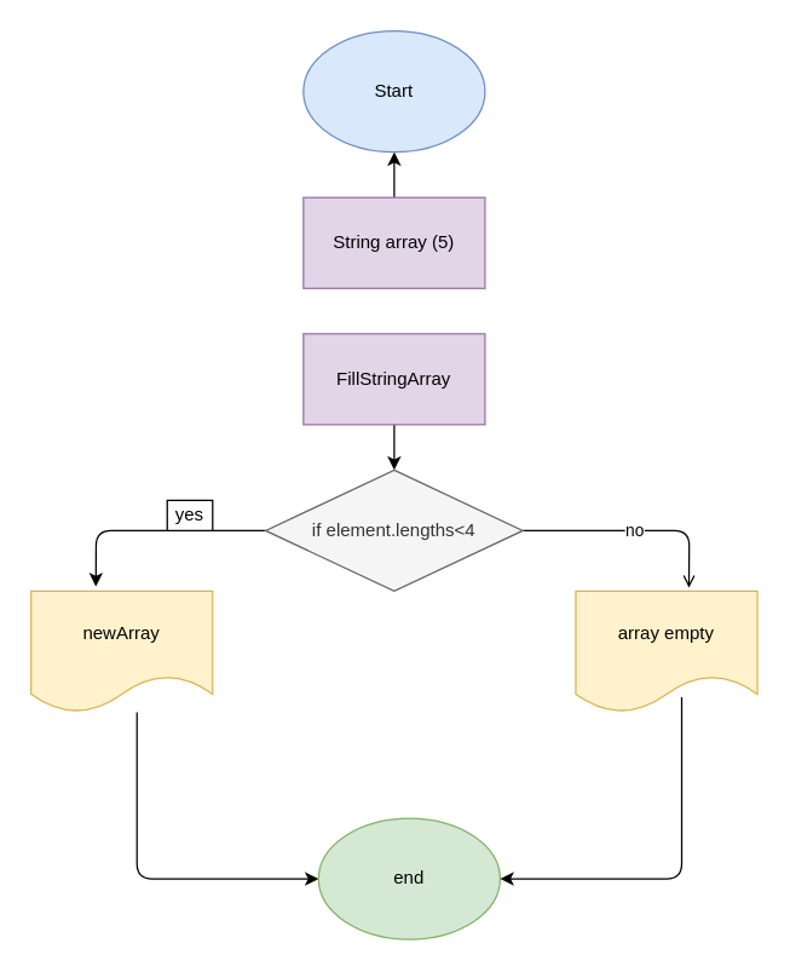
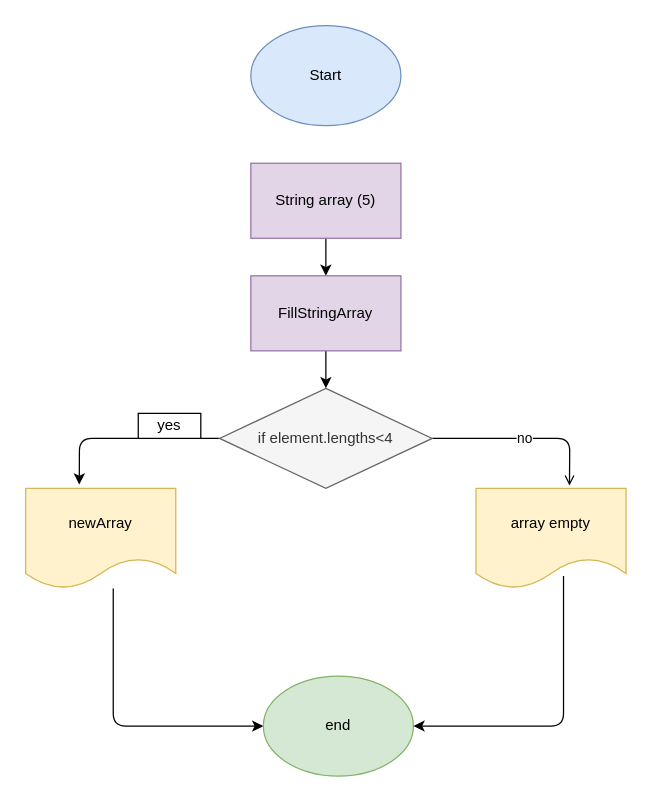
  <mxCell id="0" />
  <mxCell id="1" parent="0" />
  <mxCell id="2" value="Start" style="ellipse;whiteSpace=wrap;html=1;fillColor=#dae8fc;strokeColor=#6c8ebf;" vertex="1" parent="1"><mxGeometry x="200" y="20" width="120" height="80" as="geometry" /></mxCell>
- <mxCell id="3" value="" style="edgeStyle=none;html=1;" edge="1" parent="1" source="4" target="2"><mxGeometry relative="1" as="geometry" /></mxCell>
+ <mxCell id="3" value="" style="edgeStyle=none;html=1;" edge="1" parent="1" source="4" target="6"><mxGeometry relative="1" as="geometry" /></mxCell>
  <mxCell id="4" value="String array (5)" style="rounded=0;whiteSpace=wrap;html=1;fillColor=#e1d5e7;strokeColor=#9673a6;" vertex="1" parent="1"><mxGeometry x="200" y="130" width="120" height="60" as="geometry" /></mxCell>
  <mxCell id="5" value="" style="edgeStyle=none;html=1;" edge="1" parent="1" source="6"><mxGeometry relative="1" as="geometry"><mxPoint x="260" y="310" as="targetPoint" /></mxGeometry></mxCell>
  <mxCell id="6" value="FillStringArray" style="rounded=0;whiteSpace=wrap;html=1;fillColor=#e1d5e7;strokeColor=#9673a6;" vertex="1" parent="1"><mxGeometry x="200" y="220" width="120" height="60" as="geometry" /></mxCell>
  <mxCell id="7" style="edgeStyle=none;html=1;entryX=0.357;entryY=-0.038;entryDx=0;entryDy=0;entryPerimeter=0;" edge="1" parent="1" source="9" target="11"><mxGeometry relative="1" as="geometry"><Array as="points"><mxPoint x="63" y="350" /></Array></mxGeometry></mxCell>
  <mxCell id="8" value="no" style="edgeStyle=none;html=1;entryX=0.623;entryY=-0.028;entryDx=0;entryDy=0;entryPerimeter=0;endArrow=open;" edge="1" parent="1" source="9" target="15"><mxGeometry relative="1" as="geometry"><Array as="points"><mxPoint x="455" y="350" /></Array></mxGeometry></mxCell>
  <mxCell id="9" value="if element.lengths&amp;lt;4" style="rhombus;whiteSpace=wrap;html=1;fillColor=#f5f5f5;fontColor=#333333;strokeColor=#666666;" vertex="1" parent="1"><mxGeometry x="175" y="310" width="170" height="80" as="geometry" /></mxCell>
  <mxCell id="10" value="" style="edgeStyle=none;html=1;" edge="1" parent="1" target="13"><mxGeometry relative="1" as="geometry"><mxPoint x="90" y="470" as="sourcePoint" /><Array as="points"><mxPoint x="90" y="580" /></Array></mxGeometry></mxCell>
  <mxCell id="11" value="newArray" style="shape=document;whiteSpace=wrap;html=1;boundedLbl=1;fillColor=#fff2cc;strokeColor=#d6b656;" vertex="1" parent="1"><mxGeometry x="20" y="390" width="120" height="80" as="geometry" /></mxCell>
- <mxCell id="12" value="yes" style="whiteSpace=wrap;html=1;" vertex="1" parent="1"><mxGeometry x="110" y="330" width="30" height="20" as="geometry" /></mxCell>
+ <mxCell id="12" value="yes" style="whiteSpace=wrap;html=1;" vertex="1" parent="1"><mxGeometry x="110" y="330" width="50" height="20" as="geometry" /></mxCell>
  <mxCell id="13" value="end" style="ellipse;whiteSpace=wrap;html=1;fillColor=#d5e8d4;strokeColor=#82b366;" vertex="1" parent="1"><mxGeometry x="210" y="540" width="120" height="80" as="geometry" /></mxCell>
  <mxCell id="14" style="edgeStyle=none;html=1;entryX=1;entryY=0.5;entryDx=0;entryDy=0;" edge="1" parent="1" target="13"><mxGeometry relative="1" as="geometry"><mxPoint x="450" y="460" as="sourcePoint" /><Array as="points"><mxPoint x="450" y="580" /></Array></mxGeometry></mxCell>
  <mxCell id="15" value="array empty" style="shape=document;whiteSpace=wrap;html=1;boundedLbl=1;fillColor=#fff2cc;strokeColor=#d6b656;" vertex="1" parent="1"><mxGeometry x="380" y="390" width="120" height="80" as="geometry" /></mxCell>
